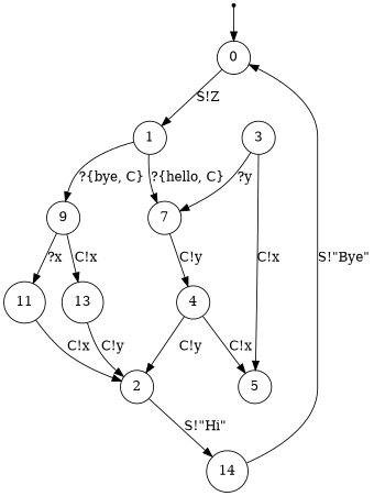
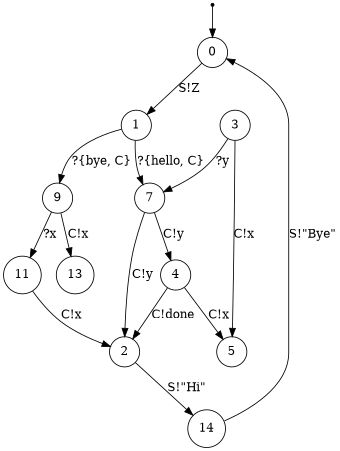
  digraph {
    rankdir=TB
    node [shape=circle]
    START [shape=point]
    0
    1
    9
    7
    3
    5
    11
    13
    4
    2
    14
    START -> 0
    0 -> 1 [label="S!Z"]
    1 -> 9 [label="?{bye, C}"]
    1 -> 7 [label="?{hello, C}"]
    9 -> 11 [label="?x"]
    9 -> 13 [label="C!x"]
    7 -> 4 [label="C!y"]
    3 -> 7 [label="?y"]
    3 -> 5 [label="C!x"]
    11 -> 2 [label="C!x"]
-   13 -> 2 [label="C!y"]
+   7 -> 2 [label="C!y"]
    4 -> 5 [label="C!x"]
-   4 -> 2 [label="C!y"]
+   4 -> 2 [label="C!done"]
    2 -> 14 [label="S!\"Hi\""]
    14 -> 0 [label="S!\"Bye\""]
  }
